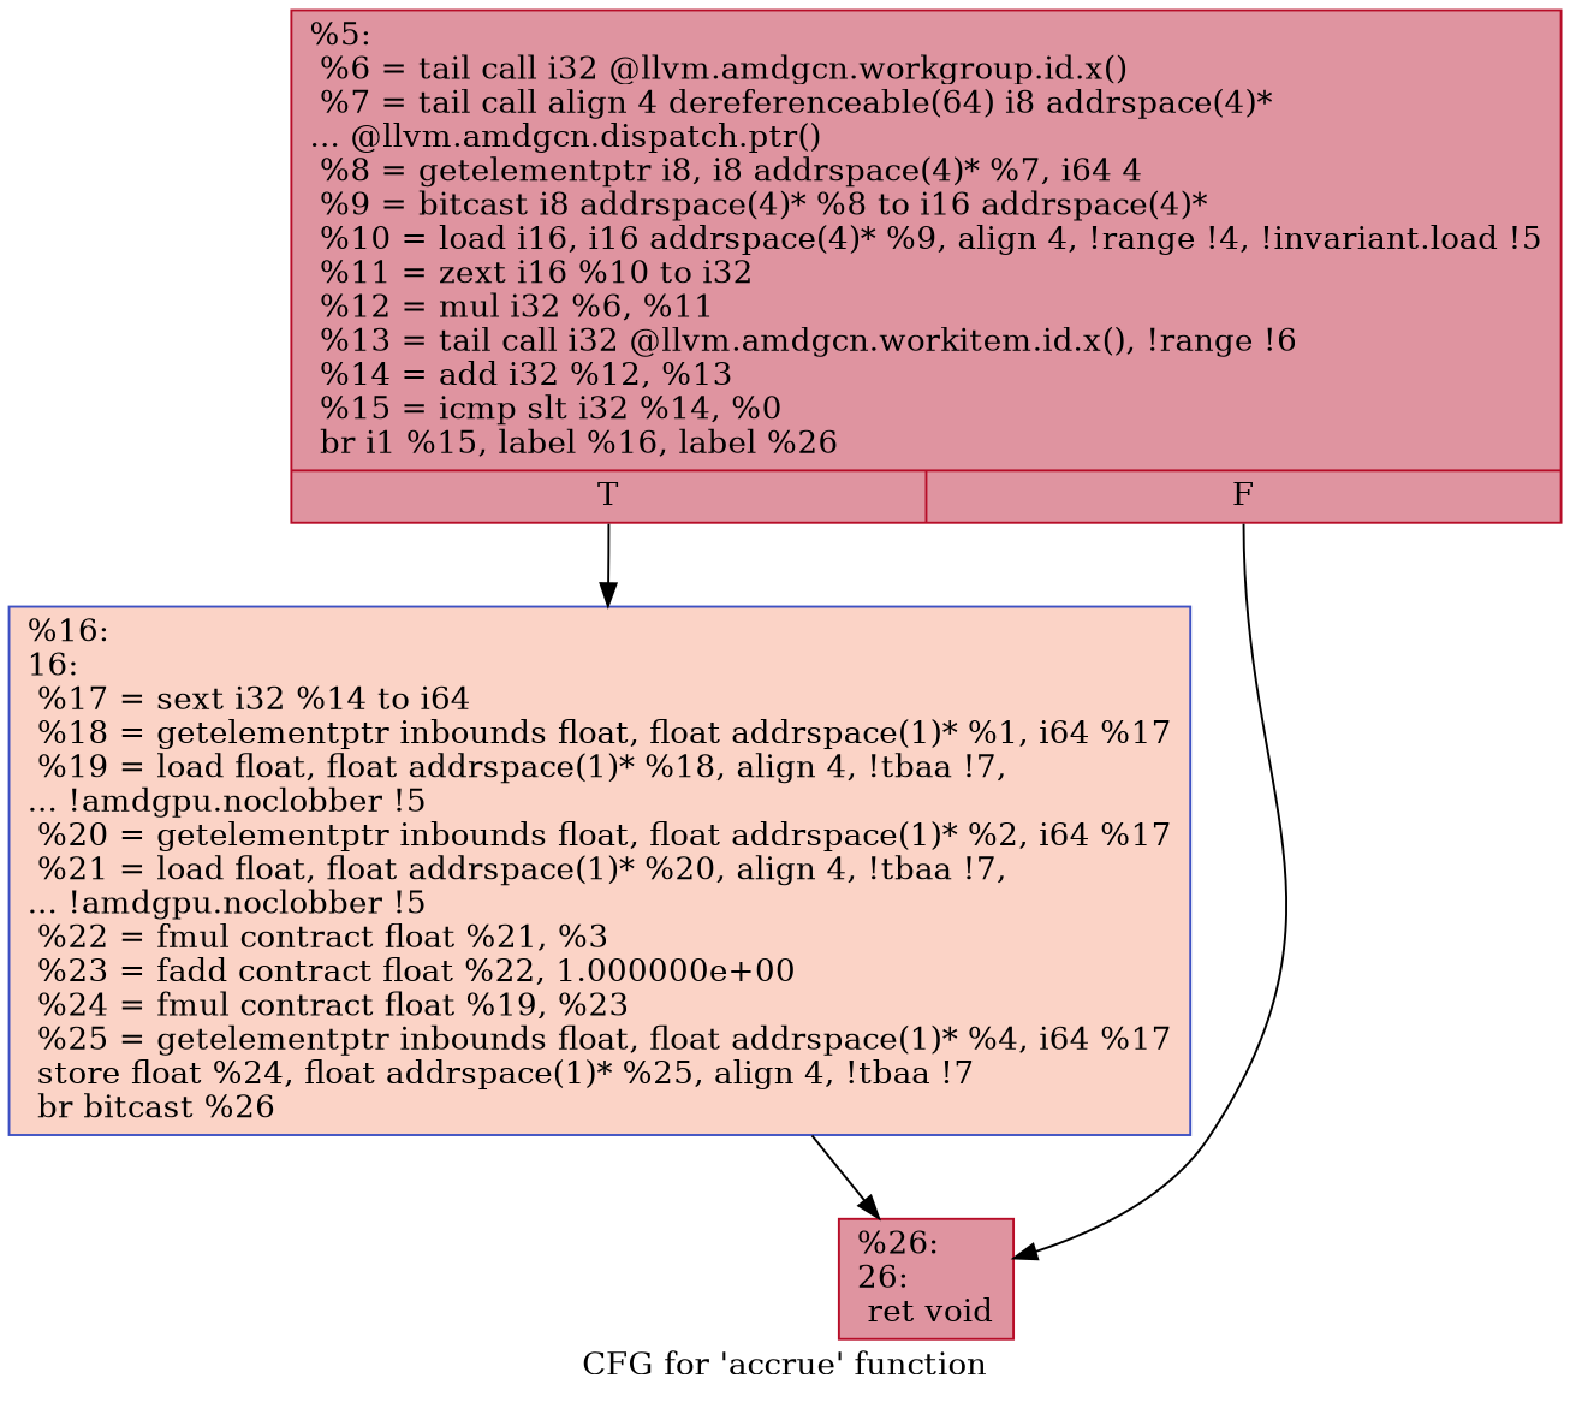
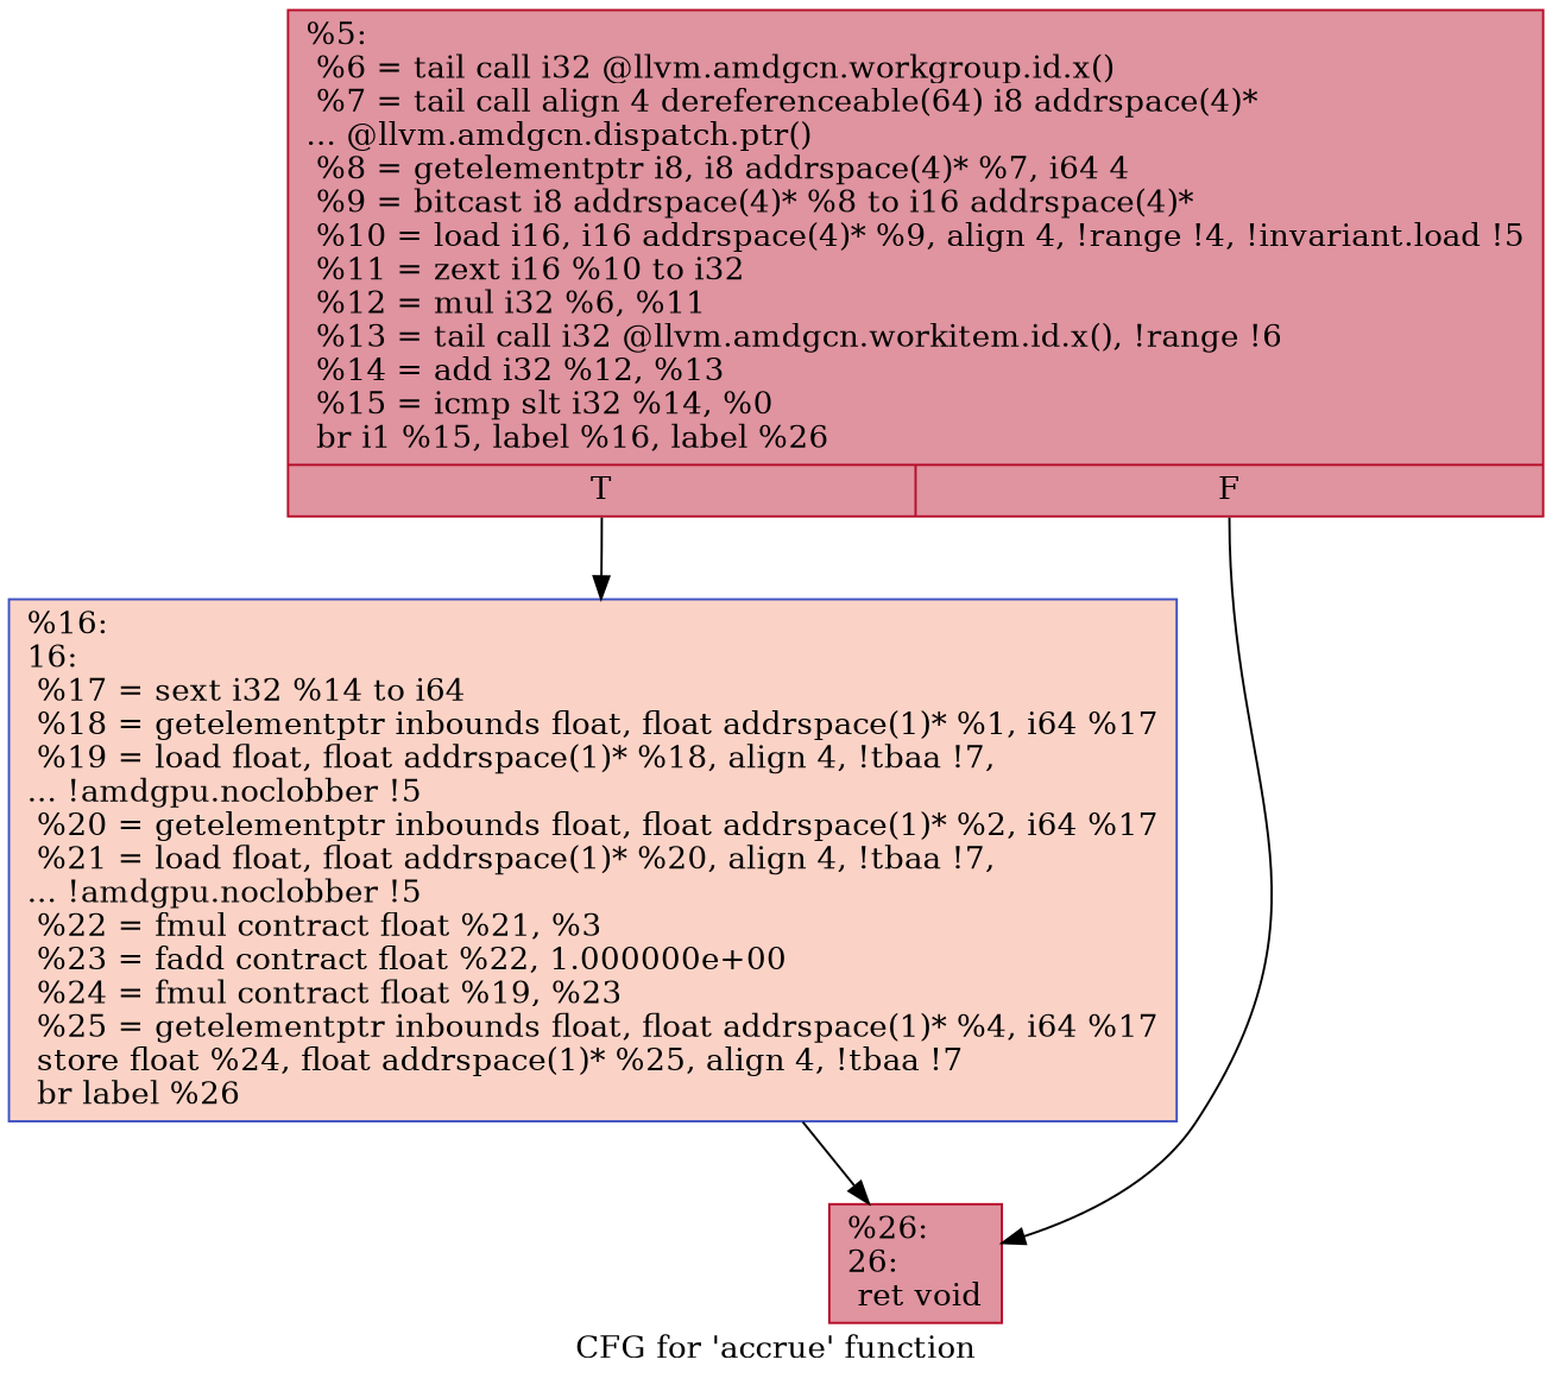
  digraph {
    label="CFG for 'accrue' function"
    node [color="#b70d28ff" fillcolor="#b70d2870" shape=record style=filled]
    n1 [label="{%5:\l  %6 = tail call i32 @llvm.amdgcn.workgroup.id.x()\l  %7 = tail call align 4 dereferenceable(64) i8 addrspace(4)*\l... @llvm.amdgcn.dispatch.ptr()\l  %8 = getelementptr i8, i8 addrspace(4)* %7, i64 4\l  %9 = bitcast i8 addrspace(4)* %8 to i16 addrspace(4)*\l  %10 = load i16, i16 addrspace(4)* %9, align 4, !range !4, !invariant.load !5\l  %11 = zext i16 %10 to i32\l  %12 = mul i32 %6, %11\l  %13 = tail call i32 @llvm.amdgcn.workitem.id.x(), !range !6\l  %14 = add i32 %12, %13\l  %15 = icmp slt i32 %14, %0\l  br i1 %15, label %16, label %26\l|{<s0>T|<s1>F}}"]
-   n2 [color="#3d50c3ff" fillcolor="#f59c7d70" label="{%16:\l16:                                               \l  %17 = sext i32 %14 to i64\l  %18 = getelementptr inbounds float, float addrspace(1)* %1, i64 %17\l  %19 = load float, float addrspace(1)* %18, align 4, !tbaa !7,\l... !amdgpu.noclobber !5\l  %20 = getelementptr inbounds float, float addrspace(1)* %2, i64 %17\l  %21 = load float, float addrspace(1)* %20, align 4, !tbaa !7,\l... !amdgpu.noclobber !5\l  %22 = fmul contract float %21, %3\l  %23 = fadd contract float %22, 1.000000e+00\l  %24 = fmul contract float %19, %23\l  %25 = getelementptr inbounds float, float addrspace(1)* %4, i64 %17\l  store float %24, float addrspace(1)* %25, align 4, !tbaa !7\l  br bitcast %26\l}"]
+   n2 [color="#3d50c3ff" fillcolor="#f59c7d70" label="{%16:\l16:                                               \l  %17 = sext i32 %14 to i64\l  %18 = getelementptr inbounds float, float addrspace(1)* %1, i64 %17\l  %19 = load float, float addrspace(1)* %18, align 4, !tbaa !7,\l... !amdgpu.noclobber !5\l  %20 = getelementptr inbounds float, float addrspace(1)* %2, i64 %17\l  %21 = load float, float addrspace(1)* %20, align 4, !tbaa !7,\l... !amdgpu.noclobber !5\l  %22 = fmul contract float %21, %3\l  %23 = fadd contract float %22, 1.000000e+00\l  %24 = fmul contract float %19, %23\l  %25 = getelementptr inbounds float, float addrspace(1)* %4, i64 %17\l  store float %24, float addrspace(1)* %25, align 4, !tbaa !7\l  br label %26\l}"]
    n3 [label="{%26:\l26:                                               \l  ret void\l}"]
    n1 -> n2 [tailport=s0]
    n1 -> n3 [tailport=s1]
    n2 -> n3
  }
